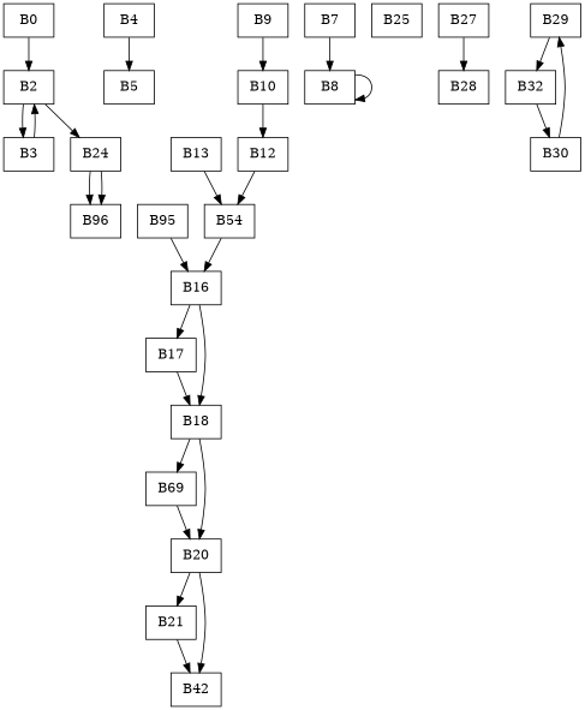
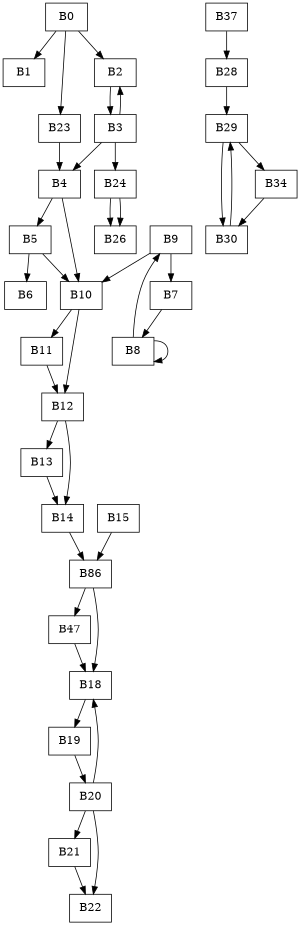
  digraph {
    node [shape=box style=solid]
    edge [color=black style=solid]
    n1 [label=B0]
+   n2 [label=B1]
+   n3 [label=B23]
    n4 [label=B2]
    n5 [label=B4]
    n6 [label=B3]
    n7 [label=B24]
-   n8 [label=B96]
+   n8 [label=B26]
    n9 [label=B5]
    n10 [label=B10]
+   n11 [label=B6]
+   n12 [label=B11]
    n13 [label=B12]
    n14 [label=B7]
    n15 [label=B8]
    n16 [label=B9]
    n17 [label=B13]
-   n18 [label=B54]
-   n19 [label=B16]
-   n20 [label=B95]
-   n21 [label=B17]
+   n18 [label=B14]
+   n19 [label=B86]
+   n20 [label=B15]
+   n21 [label=B47]
    n22 [label=B18]
-   n23 [label=B69]
+   n23 [label=B19]
    n24 [label=B20]
    n25 [label=B21]
-   n26 [label=B42]
-   n27 [label=B25]
-   n28 [label=B27]
+   n26 [label=B22]
+   n28 [label=B37]
    n29 [label=B28]
    n30 [label=B29]
    n31 [label=B30]
-   n32 [label=B32]
+   n32 [label=B34]
+   n1 -> n2
+   n1 -> n3
    n1 -> n4
+   n3 -> n5
    n4 -> n6
-   n4 -> n7
+   n6 -> n7
    n5 -> n9
+   n5 -> n10
    n6 -> n4
+   n6 -> n5
    n7 -> n8
    n7 -> n8
+   n9 -> n10
+   n9 -> n11
+   n10 -> n12
    n10 -> n13
+   n12 -> n13
+   n13 -> n17
    n13 -> n18
    n14 -> n15
    n15 -> n15
+   n15 -> n16
    n16 -> n10
+   n16 -> n14
    n17 -> n18
    n18 -> n19
    n19 -> n21
    n19 -> n22
    n20 -> n19
    n21 -> n22
    n22 -> n23
-   n22 -> n24
+   n24 -> n22
    n23 -> n24
    n24 -> n25
    n24 -> n26
    n25 -> n26
    n28 -> n29
+   n29 -> n30
+   n30 -> n31
    n30 -> n32
    n31 -> n30
    n32 -> n31
  }
